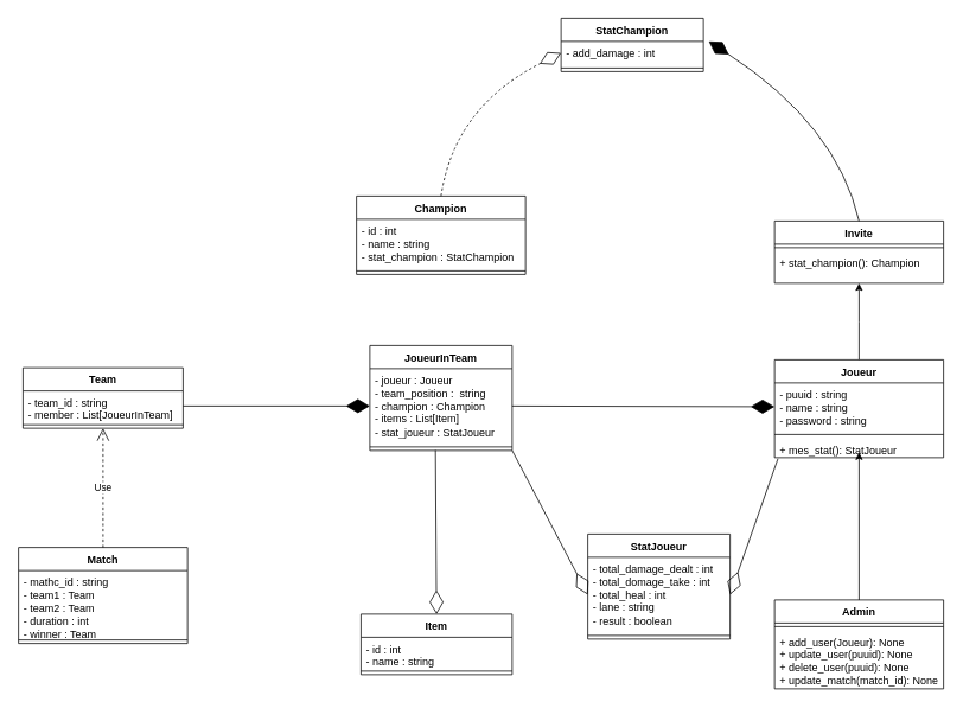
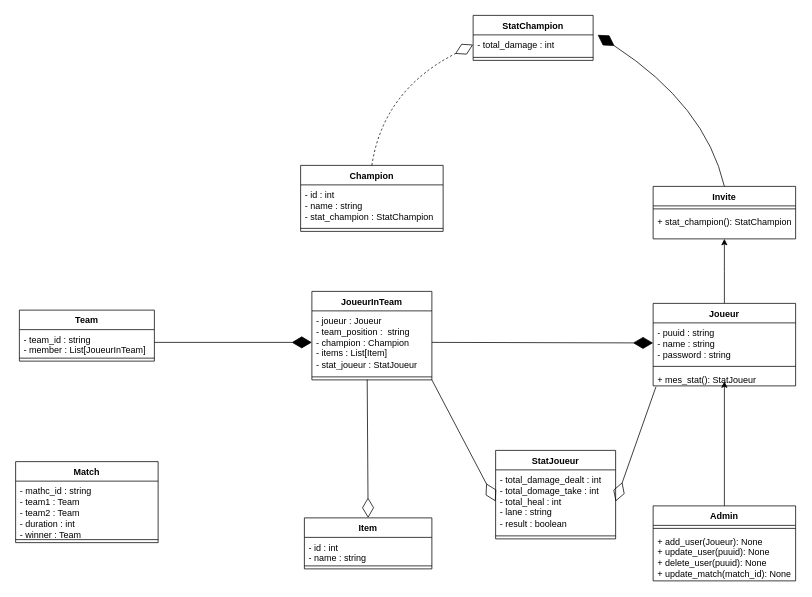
  <mxCell id="0" />
  <mxCell id="1" parent="0" />
  <mxCell id="2" value="Invite" style="swimlane;fontStyle=1;align=center;verticalAlign=top;childLayout=stackLayout;horizontal=1;startSize=26;horizontalStack=0;resizeParent=1;resizeParentMax=0;resizeLast=0;collapsible=1;marginBottom=0;whiteSpace=wrap;html=1;" parent="1" vertex="1"><mxGeometry x="870" y="248" width="190" height="70" as="geometry" /></mxCell>
  <mxCell id="3" value="" style="line;strokeWidth=1;fillColor=none;align=left;verticalAlign=middle;spacingTop=-1;spacingLeft=3;spacingRight=3;rotatable=0;labelPosition=right;points=[];portConstraint=eastwest;strokeColor=inherit;" parent="2" vertex="1"><mxGeometry y="26" width="190" height="8" as="geometry" /></mxCell>
- <mxCell id="4" value="+ stat_champion(): Champion" style="text;strokeColor=none;fillColor=none;align=left;verticalAlign=top;spacingLeft=4;spacingRight=4;overflow=hidden;rotatable=0;points=[[0,0.5],[1,0.5]];portConstraint=eastwest;whiteSpace=wrap;html=1;" parent="2" vertex="1"><mxGeometry y="34" width="190" height="36" as="geometry" /></mxCell>
+ <mxCell id="4" value="+ stat_champion(): StatChampion" style="text;strokeColor=none;fillColor=none;align=left;verticalAlign=top;spacingLeft=4;spacingRight=4;overflow=hidden;rotatable=0;points=[[0,0.5],[1,0.5]];portConstraint=eastwest;whiteSpace=wrap;html=1;" parent="2" vertex="1"><mxGeometry y="34" width="190" height="36" as="geometry" /></mxCell>
  <mxCell id="5" value="StatChampion" style="swimlane;fontStyle=1;align=center;verticalAlign=top;childLayout=stackLayout;horizontal=1;startSize=26;horizontalStack=0;resizeParent=1;resizeParentMax=0;resizeLast=0;collapsible=1;marginBottom=0;whiteSpace=wrap;html=1;" vertex="1" parent="1"><mxGeometry x="630" y="20" width="160" height="60" as="geometry" /></mxCell>
- <mxCell id="6" value="- add_damage : int" style="text;strokeColor=none;fillColor=none;align=left;verticalAlign=top;spacingLeft=4;spacingRight=4;overflow=hidden;rotatable=0;points=[[0,0.5],[1,0.5]];portConstraint=eastwest;whiteSpace=wrap;html=1;" vertex="1" parent="5"><mxGeometry y="26" width="160" height="26" as="geometry" /></mxCell>
+ <mxCell id="6" value="- total_damage : int" style="text;strokeColor=none;fillColor=none;align=left;verticalAlign=top;spacingLeft=4;spacingRight=4;overflow=hidden;rotatable=0;points=[[0,0.5],[1,0.5]];portConstraint=eastwest;whiteSpace=wrap;html=1;" vertex="1" parent="5"><mxGeometry y="26" width="160" height="26" as="geometry" /></mxCell>
  <mxCell id="7" value="" style="endArrow=diamondThin;endFill=1;endSize=24;html=1;entryX=0;entryY=0.5;entryDx=0;entryDy=0;curved=1;exitX=0.5;exitY=0;exitDx=0;exitDy=0;" edge="1" parent="5" source="2"><mxGeometry width="160" relative="1" as="geometry"><mxPoint x="250" y="270" as="sourcePoint" /><mxPoint x="166" y="26" as="targetPoint" /><Array as="points"><mxPoint x="310" y="120" /></Array></mxGeometry></mxCell>
  <mxCell id="8" value="" style="line;strokeWidth=1;fillColor=none;align=left;verticalAlign=middle;spacingTop=-1;spacingLeft=3;spacingRight=3;rotatable=0;labelPosition=right;points=[];portConstraint=eastwest;strokeColor=inherit;" vertex="1" parent="5"><mxGeometry y="52" width="160" height="8" as="geometry" /></mxCell>
  <mxCell id="9" value="StatJoueur" style="swimlane;fontStyle=1;align=center;verticalAlign=top;childLayout=stackLayout;horizontal=1;startSize=26;horizontalStack=0;resizeParent=1;resizeParentMax=0;resizeLast=0;collapsible=1;marginBottom=0;whiteSpace=wrap;html=1;" vertex="1" parent="1"><mxGeometry x="660" y="600" width="160" height="118" as="geometry" /></mxCell>
  <mxCell id="10" value="- total_damage_dealt : int&lt;br&gt;- total_domage_take : int&lt;br&gt;- total_heal : int&lt;br&gt;- lane : string&lt;br&gt;- result : boolean" style="text;strokeColor=none;fillColor=none;align=left;verticalAlign=top;spacingLeft=4;spacingRight=4;overflow=hidden;rotatable=0;points=[[0,0.5],[1,0.5]];portConstraint=eastwest;whiteSpace=wrap;html=1;" vertex="1" parent="9"><mxGeometry y="26" width="160" height="84" as="geometry" /></mxCell>
  <mxCell id="11" value="" style="line;strokeWidth=1;fillColor=none;align=left;verticalAlign=middle;spacingTop=-1;spacingLeft=3;spacingRight=3;rotatable=0;labelPosition=right;points=[];portConstraint=eastwest;strokeColor=inherit;" vertex="1" parent="9"><mxGeometry y="110" width="160" height="8" as="geometry" /></mxCell>
  <mxCell id="12" style="edgeStyle=orthogonalEdgeStyle;rounded=0;orthogonalLoop=1;jettySize=auto;html=1;" edge="1" parent="1" source="13"><mxGeometry relative="1" as="geometry"><mxPoint x="965" y="318" as="targetPoint" /></mxGeometry></mxCell>
  <mxCell id="13" value="Joueur" style="swimlane;fontStyle=1;align=center;verticalAlign=top;childLayout=stackLayout;horizontal=1;startSize=26;horizontalStack=0;resizeParent=1;resizeParentMax=0;resizeLast=0;collapsible=1;marginBottom=0;whiteSpace=wrap;html=1;" vertex="1" parent="1"><mxGeometry x="870" y="404" width="190" height="110" as="geometry" /></mxCell>
  <mxCell id="14" value="- puuid : string&lt;br&gt;- name : string&lt;span style=&quot;white-space: pre;&quot;&gt;&#09;&lt;/span&gt;&lt;br&gt;- password : string" style="text;strokeColor=none;fillColor=none;align=left;verticalAlign=top;spacingLeft=4;spacingRight=4;overflow=hidden;rotatable=0;points=[[0,0.5],[1,0.5]];portConstraint=eastwest;whiteSpace=wrap;html=1;" vertex="1" parent="13"><mxGeometry y="26" width="190" height="54" as="geometry" /></mxCell>
  <mxCell id="15" value="" style="line;strokeWidth=1;fillColor=none;align=left;verticalAlign=middle;spacingTop=-1;spacingLeft=3;spacingRight=3;rotatable=0;labelPosition=right;points=[];portConstraint=eastwest;strokeColor=inherit;" vertex="1" parent="13"><mxGeometry y="80" width="190" height="8" as="geometry" /></mxCell>
  <mxCell id="16" value="+ mes_stat(): StatJoueur" style="text;strokeColor=none;fillColor=none;align=left;verticalAlign=top;spacingLeft=4;spacingRight=4;overflow=hidden;rotatable=0;points=[[0,0.5],[1,0.5]];portConstraint=eastwest;whiteSpace=wrap;html=1;" vertex="1" parent="13"><mxGeometry y="88" width="190" height="22" as="geometry" /></mxCell>
  <mxCell id="17" value="" style="edgeStyle=orthogonalEdgeStyle;rounded=0;orthogonalLoop=1;jettySize=auto;html=1;" edge="1" parent="1" source="18"><mxGeometry relative="1" as="geometry"><mxPoint x="965" y="508" as="targetPoint" /></mxGeometry></mxCell>
  <mxCell id="18" value="Admin" style="swimlane;fontStyle=1;align=center;verticalAlign=top;childLayout=stackLayout;horizontal=1;startSize=26;horizontalStack=0;resizeParent=1;resizeParentMax=0;resizeLast=0;collapsible=1;marginBottom=0;whiteSpace=wrap;html=1;" vertex="1" parent="1"><mxGeometry x="870" y="674" width="190" height="100" as="geometry" /></mxCell>
  <mxCell id="19" value="" style="line;strokeWidth=1;fillColor=none;align=left;verticalAlign=middle;spacingTop=-1;spacingLeft=3;spacingRight=3;rotatable=0;labelPosition=right;points=[];portConstraint=eastwest;strokeColor=inherit;" vertex="1" parent="18"><mxGeometry y="26" width="190" height="8" as="geometry" /></mxCell>
  <mxCell id="20" value="+ add_user(Joueur): None&lt;br&gt;+ update_user(puuid): None&lt;br&gt;+ delete_user(puuid): None&lt;br&gt;+ update_match(match_id): None" style="text;strokeColor=none;fillColor=none;align=left;verticalAlign=top;spacingLeft=4;spacingRight=4;overflow=hidden;rotatable=0;points=[[0,0.5],[1,0.5]];portConstraint=eastwest;whiteSpace=wrap;html=1;" vertex="1" parent="18"><mxGeometry y="34" width="190" height="66" as="geometry" /></mxCell>
  <mxCell id="21" value="JoueurInTeam" style="swimlane;fontStyle=1;align=center;verticalAlign=top;childLayout=stackLayout;horizontal=1;startSize=26;horizontalStack=0;resizeParent=1;resizeParentMax=0;resizeLast=0;collapsible=1;marginBottom=0;whiteSpace=wrap;html=1;" vertex="1" parent="1"><mxGeometry x="415" y="388" width="160" height="118" as="geometry" /></mxCell>
  <mxCell id="22" value="- joueur : Joueur&lt;br&gt;- team_position :&amp;nbsp; string&lt;br&gt;- champion : Champion&lt;br&gt;- items : List[Item]&lt;br&gt;- stat_joueur : StatJoueur" style="text;strokeColor=none;fillColor=none;align=left;verticalAlign=top;spacingLeft=4;spacingRight=4;overflow=hidden;rotatable=0;points=[[0,0.5],[1,0.5]];portConstraint=eastwest;whiteSpace=wrap;html=1;" vertex="1" parent="21"><mxGeometry y="26" width="160" height="84" as="geometry" /></mxCell>
  <mxCell id="23" value="" style="line;strokeWidth=1;fillColor=none;align=left;verticalAlign=middle;spacingTop=-1;spacingLeft=3;spacingRight=3;rotatable=0;labelPosition=right;points=[];portConstraint=eastwest;strokeColor=inherit;" vertex="1" parent="21"><mxGeometry y="110" width="160" height="8" as="geometry" /></mxCell>
  <mxCell id="24" value="Team" style="swimlane;fontStyle=1;align=center;verticalAlign=top;childLayout=stackLayout;horizontal=1;startSize=26;horizontalStack=0;resizeParent=1;resizeParentMax=0;resizeLast=0;collapsible=1;marginBottom=0;whiteSpace=wrap;html=1;" vertex="1" parent="1"><mxGeometry x="25" y="413" width="180" height="68" as="geometry" /></mxCell>
  <mxCell id="25" value="- team_id : string&lt;br&gt;- member : List[JoueurInTeam]" style="text;strokeColor=none;fillColor=none;align=left;verticalAlign=top;spacingLeft=4;spacingRight=4;overflow=hidden;rotatable=0;points=[[0,0.5],[1,0.5]];portConstraint=eastwest;whiteSpace=wrap;html=1;" vertex="1" parent="24"><mxGeometry y="26" width="180" height="34" as="geometry" /></mxCell>
  <mxCell id="26" value="" style="line;strokeWidth=1;fillColor=none;align=left;verticalAlign=middle;spacingTop=-1;spacingLeft=3;spacingRight=3;rotatable=0;labelPosition=right;points=[];portConstraint=eastwest;strokeColor=inherit;" vertex="1" parent="24"><mxGeometry y="60" width="180" height="8" as="geometry" /></mxCell>
  <mxCell id="27" value="Match" style="swimlane;fontStyle=1;align=center;verticalAlign=top;childLayout=stackLayout;horizontal=1;startSize=26;horizontalStack=0;resizeParent=1;resizeParentMax=0;resizeLast=0;collapsible=1;marginBottom=0;whiteSpace=wrap;html=1;" vertex="1" parent="1"><mxGeometry x="20" y="615" width="190" height="108" as="geometry" /></mxCell>
  <mxCell id="28" value="- mathc_id : string&lt;br&gt;- team1 : Team&lt;br&gt;- team2 : Team&lt;br&gt;- duration : int&lt;br&gt;- winner : Team" style="text;strokeColor=none;fillColor=none;align=left;verticalAlign=top;spacingLeft=4;spacingRight=4;overflow=hidden;rotatable=0;points=[[0,0.5],[1,0.5]];portConstraint=eastwest;whiteSpace=wrap;html=1;" vertex="1" parent="27"><mxGeometry y="26" width="190" height="74" as="geometry" /></mxCell>
  <mxCell id="29" value="" style="line;strokeWidth=1;fillColor=none;align=left;verticalAlign=middle;spacingTop=-1;spacingLeft=3;spacingRight=3;rotatable=0;labelPosition=right;points=[];portConstraint=eastwest;strokeColor=inherit;" vertex="1" parent="27"><mxGeometry y="100" width="190" height="8" as="geometry" /></mxCell>
  <mxCell id="30" value="Item" style="swimlane;fontStyle=1;align=center;verticalAlign=top;childLayout=stackLayout;horizontal=1;startSize=26;horizontalStack=0;resizeParent=1;resizeParentMax=0;resizeLast=0;collapsible=1;marginBottom=0;whiteSpace=wrap;html=1;" vertex="1" parent="1"><mxGeometry x="405" y="690" width="170" height="68" as="geometry" /></mxCell>
  <mxCell id="31" value="- id : int&lt;br&gt;- name : string" style="text;strokeColor=none;fillColor=none;align=left;verticalAlign=top;spacingLeft=4;spacingRight=4;overflow=hidden;rotatable=0;points=[[0,0.5],[1,0.5]];portConstraint=eastwest;whiteSpace=wrap;html=1;" vertex="1" parent="30"><mxGeometry y="26" width="170" height="34" as="geometry" /></mxCell>
  <mxCell id="32" value="" style="line;strokeWidth=1;fillColor=none;align=left;verticalAlign=middle;spacingTop=-1;spacingLeft=3;spacingRight=3;rotatable=0;labelPosition=right;points=[];portConstraint=eastwest;strokeColor=inherit;" vertex="1" parent="30"><mxGeometry y="60" width="170" height="8" as="geometry" /></mxCell>
  <mxCell id="33" value="Champion" style="swimlane;fontStyle=1;align=center;verticalAlign=top;childLayout=stackLayout;horizontal=1;startSize=26;horizontalStack=0;resizeParent=1;resizeParentMax=0;resizeLast=0;collapsible=1;marginBottom=0;whiteSpace=wrap;html=1;" vertex="1" parent="1"><mxGeometry x="400" y="220" width="190" height="88" as="geometry" /></mxCell>
  <mxCell id="34" value="- id : int&lt;br&gt;- name : string&lt;br&gt;- stat_champion : StatChampion" style="text;strokeColor=none;fillColor=none;align=left;verticalAlign=top;spacingLeft=4;spacingRight=4;overflow=hidden;rotatable=0;points=[[0,0.5],[1,0.5]];portConstraint=eastwest;whiteSpace=wrap;html=1;" vertex="1" parent="33"><mxGeometry y="26" width="190" height="54" as="geometry" /></mxCell>
  <mxCell id="35" value="" style="line;strokeWidth=1;fillColor=none;align=left;verticalAlign=middle;spacingTop=-1;spacingLeft=3;spacingRight=3;rotatable=0;labelPosition=right;points=[];portConstraint=eastwest;strokeColor=inherit;" vertex="1" parent="33"><mxGeometry y="80" width="190" height="8" as="geometry" /></mxCell>
- <mxCell id="36" value="Use" style="endArrow=open;endSize=12;dashed=1;html=1;rounded=0;exitX=0.5;exitY=0;exitDx=0;exitDy=0;entryX=0.5;entryY=1;entryDx=0;entryDy=0;" edge="1" parent="1" source="27" target="24"><mxGeometry width="160" relative="1" as="geometry"><mxPoint x="135" y="558" as="sourcePoint" /><mxPoint x="295" y="558" as="targetPoint" /></mxGeometry></mxCell>
  <mxCell id="37" value="" style="endArrow=diamondThin;endFill=1;endSize=24;html=1;rounded=0;exitX=1;exitY=0.5;exitDx=0;exitDy=0;" edge="1" parent="1" source="22" target="14"><mxGeometry width="160" relative="1" as="geometry"><mxPoint x="625" y="452.33" as="sourcePoint" /><mxPoint x="785" y="452.33" as="targetPoint" /></mxGeometry></mxCell>
  <mxCell id="38" value="" style="endArrow=diamondThin;endFill=1;endSize=24;html=1;rounded=0;exitX=1;exitY=0.5;exitDx=0;exitDy=0;" edge="1" parent="1" source="25" target="22"><mxGeometry width="160" relative="1" as="geometry"><mxPoint x="225" y="431.33" as="sourcePoint" /><mxPoint x="385" y="431.33" as="targetPoint" /></mxGeometry></mxCell>
  <mxCell id="39" value="" style="endArrow=diamondThin;endFill=0;endSize=24;html=1;rounded=0;entryX=0.5;entryY=0;entryDx=0;entryDy=0;exitX=0.461;exitY=0.95;exitDx=0;exitDy=0;exitPerimeter=0;" edge="1" parent="1" source="23" target="30"><mxGeometry width="160" relative="1" as="geometry"><mxPoint x="490" y="520" as="sourcePoint" /><mxPoint x="640" y="600" as="targetPoint" /></mxGeometry></mxCell>
  <mxCell id="40" value="" style="endArrow=diamondThin;endFill=0;endSize=24;html=1;entryX=0;entryY=0.5;entryDx=0;entryDy=0;exitX=0.5;exitY=0;exitDx=0;exitDy=0;curved=1;dashed=1;" edge="1" parent="1" source="33" target="6"><mxGeometry width="160" relative="1" as="geometry"><mxPoint x="330" y="120" as="sourcePoint" /><mxPoint x="490" y="120" as="targetPoint" /><Array as="points"><mxPoint x="510" y="120" /></Array></mxGeometry></mxCell>
  <mxCell id="41" value="" style="endArrow=diamondThin;endFill=0;endSize=24;html=1;rounded=0;entryX=0;entryY=0.5;entryDx=0;entryDy=0;exitX=1;exitY=1;exitDx=0;exitDy=0;" edge="1" parent="1" source="21" target="10"><mxGeometry width="160" relative="1" as="geometry"><mxPoint x="540" y="540" as="sourcePoint" /><mxPoint x="640" y="470" as="targetPoint" /></mxGeometry></mxCell>
  <mxCell id="42" value="" style="endArrow=diamondThin;endFill=0;endSize=24;html=1;rounded=0;entryX=1;entryY=0.5;entryDx=0;entryDy=0;exitX=0.02;exitY=1.055;exitDx=0;exitDy=0;exitPerimeter=0;" edge="1" parent="1" source="16" target="10"><mxGeometry width="160" relative="1" as="geometry"><mxPoint x="830" y="488" as="sourcePoint" /><mxPoint x="915" y="650" as="targetPoint" /></mxGeometry></mxCell>
